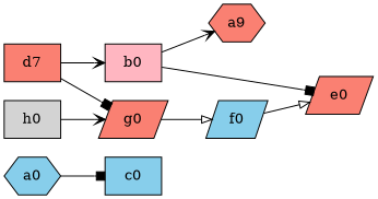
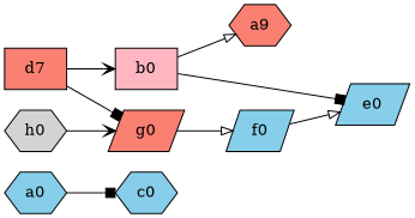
  strict digraph {
    rankdir=LR
    node [fillcolor=salmon shape=hexagon style=filled]
    edge [arrowhead=box]
    a0 [fillcolor=skyblue]
-   c0 [fillcolor=skyblue shape=box]
+   c0 [fillcolor=skyblue]
    b0 [fillcolor=lightpink shape=box]
    n4 [label=a9]
-   e0 [shape=parallelogram]
+   e0 [fillcolor=skyblue shape=parallelogram]
    n6 [label=d7 shape=box]
    g0 [shape=parallelogram]
    f0 [fillcolor=skyblue shape=parallelogram]
-   h0 [fillcolor=lightgrey shape=box]
+   h0 [fillcolor=lightgrey]
    a0 -> c0
-   b0 -> n4 [arrowhead=vee]
+   b0 -> n4 [arrowhead=onormal]
    b0 -> e0
    n6 -> b0 [arrowhead=vee]
    n6 -> g0
    g0 -> f0 [arrowhead=onormal]
    f0 -> e0 [arrowhead=onormal]
    h0 -> g0 [arrowhead=vee]
  }
